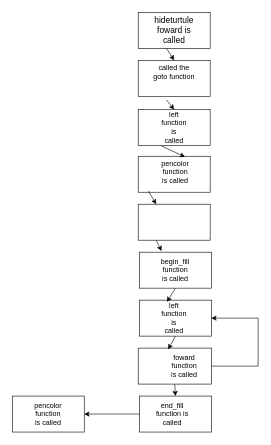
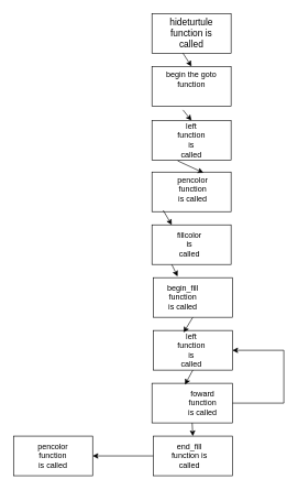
  <mxCell id="0" />
  <mxCell id="1" parent="0" />
  <mxCell id="2" value="" style="rounded=0;whiteSpace=wrap;html=1;" vertex="1" parent="1"><mxGeometry x="230" width="120" height="60" as="geometry" y="20" /></mxCell>
  <mxCell id="3" value="" style="rounded=0;whiteSpace=wrap;html=1;" vertex="1" parent="1"><mxGeometry x="230" y="100" width="120" height="60" as="geometry" /></mxCell>
  <mxCell id="4" value="" style="rounded=0;whiteSpace=wrap;html=1;" vertex="1" parent="1"><mxGeometry x="230" y="182" width="120" height="60" as="geometry" /></mxCell>
  <mxCell id="5" value="" style="rounded=0;whiteSpace=wrap;html=1;" vertex="1" parent="1"><mxGeometry x="230" y="340" width="120" height="60" as="geometry" /></mxCell>
  <mxCell id="6" value="" style="rounded=0;whiteSpace=wrap;html=1;" vertex="1" parent="1"><mxGeometry x="230" y="260" width="120" height="60" as="geometry" /></mxCell>
- <mxCell id="7" value="&lt;font style=&quot;font-size: 14px&quot;&gt;hideturtule foward is called&lt;/font&gt;" style="text;html=1;strokeColor=none;fillColor=none;align=center;verticalAlign=middle;whiteSpace=wrap;rounded=0;" vertex="1" parent="1"><mxGeometry x="270" y="40" width="40" height="20" as="geometry" /></mxCell>
- <mxCell id="8" value="called the goto function" style="text;html=1;strokeColor=none;fillColor=none;align=center;verticalAlign=middle;whiteSpace=wrap;rounded=0;" vertex="1" parent="1"><mxGeometry x="250" y="110" width="80" height="20" as="geometry" /></mxCell>
+ <mxCell id="7" value="&lt;font style=&quot;font-size: 14px&quot;&gt;hideturtule function is called&lt;/font&gt;" style="text;html=1;strokeColor=none;fillColor=none;align=center;verticalAlign=middle;whiteSpace=wrap;rounded=0;" vertex="1" parent="1"><mxGeometry x="270" y="40" width="40" height="20" as="geometry" /></mxCell>
+ <mxCell id="8" value="begin the goto function" style="text;html=1;strokeColor=none;fillColor=none;align=center;verticalAlign=middle;whiteSpace=wrap;rounded=0;" vertex="1" parent="1"><mxGeometry x="250" y="110" width="80" height="20" as="geometry" /></mxCell>
  <mxCell id="9" value="left function is called" style="text;html=1;strokeColor=none;fillColor=none;align=center;verticalAlign=middle;whiteSpace=wrap;rounded=0;" vertex="1" parent="1"><mxGeometry x="270" y="202" width="40" height="20" as="geometry" /></mxCell>
  <mxCell id="10" value="pencolor function is called" style="text;html=1;strokeColor=none;fillColor=none;align=center;verticalAlign=middle;whiteSpace=wrap;rounded=0;" vertex="1" parent="1"><mxGeometry x="267" y="276" width="50" height="20" as="geometry" /></mxCell>
+ <mxCell id="11" value="fillcolor is called" style="text;html=1;strokeColor=none;fillColor=none;align=center;verticalAlign=middle;whiteSpace=wrap;rounded=0;" vertex="1" parent="1"><mxGeometry x="267" y="360" width="40" height="20" as="geometry" /></mxCell>
  <mxCell id="12" value="" style="rounded=0;whiteSpace=wrap;html=1;" vertex="1" parent="1"><mxGeometry x="232" y="500" width="120" height="60" as="geometry" /></mxCell>
  <mxCell id="13" value="" style="rounded=0;whiteSpace=wrap;html=1;" vertex="1" parent="1"><mxGeometry x="232" y="420" width="120" height="60" as="geometry" /></mxCell>
- <mxCell id="14" value="begin_fill function is called" style="text;html=1;strokeColor=none;fillColor=none;align=center;verticalAlign=middle;whiteSpace=wrap;rounded=0;" vertex="1" parent="1"><mxGeometry x="272" y="440" width="40" height="20" as="geometry" /></mxCell>
+ <mxCell id="14" value="begin_fill function is called" style="text;html=1;strokeColor=none;fillColor=none;align=center;verticalAlign=middle;whiteSpace=wrap;rounded=0;" vertex="1" parent="1"><mxGeometry x="257" y="440" width="40" height="20" as="geometry" /></mxCell>
  <mxCell id="15" value="left function is called" style="text;html=1;strokeColor=none;fillColor=none;align=center;verticalAlign=middle;whiteSpace=wrap;rounded=0;" vertex="1" parent="1"><mxGeometry x="270" y="510" width="40" height="40" as="geometry" /></mxCell>
  <mxCell id="16" value="" style="rounded=0;whiteSpace=wrap;html=1;" vertex="1" parent="1"><mxGeometry x="230" y="580" width="122" height="60" as="geometry" /></mxCell>
  <mxCell id="17" value="foward function is called" style="text;html=1;strokeColor=none;fillColor=none;align=center;verticalAlign=middle;whiteSpace=wrap;rounded=0;" vertex="1" parent="1"><mxGeometry x="279" y="600" width="56" height="20" as="geometry" /></mxCell>
  <mxCell id="18" value="" style="rounded=0;whiteSpace=wrap;html=1;" vertex="1" parent="1"><mxGeometry x="232" y="660" width="120" height="60" as="geometry" /></mxCell>
  <mxCell id="19" value="" style="rounded=0;whiteSpace=wrap;html=1;" vertex="1" parent="1"><mxGeometry x="20" y="660" width="120" height="60" as="geometry" /></mxCell>
  <mxCell id="20" value="end_fill function is called" style="text;html=1;strokeColor=none;fillColor=none;align=center;verticalAlign=middle;whiteSpace=wrap;rounded=0;" vertex="1" parent="1"><mxGeometry x="254" y="670" width="66" height="40" as="geometry" /></mxCell>
  <mxCell id="21" value="pencolor function is called" style="text;html=1;strokeColor=none;fillColor=none;align=center;verticalAlign=middle;whiteSpace=wrap;rounded=0;" vertex="1" parent="1"><mxGeometry x="55" y="680" width="50" height="20" as="geometry" /></mxCell>
  <mxCell id="22" value="" style="endArrow=classic;html=1;exitX=0.392;exitY=1.1;exitDx=0;exitDy=0;exitPerimeter=0;entryX=0.5;entryY=0;entryDx=0;entryDy=0;" edge="1" parent="1" source="3" target="4"><mxGeometry width="50" height="50" relative="1" as="geometry"><mxPoint x="140" y="430" as="sourcePoint" /><mxPoint x="190" y="380" as="targetPoint" /></mxGeometry></mxCell>
  <mxCell id="23" value="" style="endArrow=classic;html=1;exitX=0.392;exitY=1;exitDx=0;exitDy=0;exitPerimeter=0;" edge="1" parent="1" source="2"><mxGeometry width="50" height="50" relative="1" as="geometry"><mxPoint x="140" y="430" as="sourcePoint" /><mxPoint x="290" y="100" as="targetPoint" /></mxGeometry></mxCell>
  <mxCell id="24" value="" style="endArrow=classic;html=1;exitX=0.325;exitY=1.017;exitDx=0;exitDy=0;exitPerimeter=0;entryX=0.65;entryY=0.017;entryDx=0;entryDy=0;entryPerimeter=0;" edge="1" parent="1" source="4" target="6"><mxGeometry width="50" height="50" relative="1" as="geometry"><mxPoint x="140" y="430" as="sourcePoint" /><mxPoint x="190" y="380" as="targetPoint" /></mxGeometry></mxCell>
  <mxCell id="25" value="" style="endArrow=classic;html=1;exitX=0.142;exitY=0.967;exitDx=0;exitDy=0;exitPerimeter=0;entryX=0.25;entryY=0;entryDx=0;entryDy=0;" edge="1" parent="1" source="6" target="5"><mxGeometry width="50" height="50" relative="1" as="geometry"><mxPoint x="140" y="430" as="sourcePoint" /><mxPoint x="190" y="380" as="targetPoint" /></mxGeometry></mxCell>
  <mxCell id="26" value="" style="endArrow=classic;html=1;exitX=0.25;exitY=1;exitDx=0;exitDy=0;entryX=0.308;entryY=-0.033;entryDx=0;entryDy=0;entryPerimeter=0;" edge="1" parent="1" source="5" target="13"><mxGeometry width="50" height="50" relative="1" as="geometry"><mxPoint x="140" y="430" as="sourcePoint" /><mxPoint x="190" y="380" as="targetPoint" /></mxGeometry></mxCell>
  <mxCell id="27" value="" style="endArrow=classic;html=1;exitX=0.5;exitY=1;exitDx=0;exitDy=0;entryX=0.5;entryY=0;entryDx=0;entryDy=0;" edge="1" parent="1" source="16" target="18"><mxGeometry width="50" height="50" relative="1" as="geometry"><mxPoint x="140" y="430" as="sourcePoint" /><mxPoint x="190" y="380" as="targetPoint" /></mxGeometry></mxCell>
  <mxCell id="28" value="" style="endArrow=classic;html=1;exitX=0.5;exitY=1;exitDx=0;exitDy=0;entryX=0.383;entryY=0.05;entryDx=0;entryDy=0;entryPerimeter=0;" edge="1" parent="1" source="13" target="12"><mxGeometry width="50" height="50" relative="1" as="geometry"><mxPoint x="140" y="430" as="sourcePoint" /><mxPoint x="190" y="380" as="targetPoint" /></mxGeometry></mxCell>
  <mxCell id="29" value="" style="endArrow=classic;html=1;exitX=0.5;exitY=1;exitDx=0;exitDy=0;entryX=0.41;entryY=0.033;entryDx=0;entryDy=0;entryPerimeter=0;" edge="1" parent="1" source="12" target="16"><mxGeometry width="50" height="50" relative="1" as="geometry"><mxPoint x="140" y="430" as="sourcePoint" /><mxPoint x="190" y="380" as="targetPoint" /></mxGeometry></mxCell>
  <mxCell id="30" value="" style="endArrow=none;html=1;exitX=1;exitY=0.5;exitDx=0;exitDy=0;" edge="1" parent="1" source="16"><mxGeometry width="50" height="50" relative="1" as="geometry"><mxPoint x="140" y="430" as="sourcePoint" /><mxPoint x="430" y="610" as="targetPoint" /></mxGeometry></mxCell>
  <mxCell id="31" value="" style="endArrow=none;html=1;" edge="1" parent="1"><mxGeometry width="50" height="50" relative="1" as="geometry"><mxPoint x="430" y="610" as="sourcePoint" /><mxPoint x="430" y="530" as="targetPoint" /></mxGeometry></mxCell>
  <mxCell id="32" value="" style="endArrow=classic;html=1;" edge="1" parent="1" target="12"><mxGeometry width="50" height="50" relative="1" as="geometry"><mxPoint x="430" y="530" as="sourcePoint" /><mxPoint x="190" y="380" as="targetPoint" /></mxGeometry></mxCell>
  <mxCell id="33" value="" style="endArrow=classic;html=1;exitX=0;exitY=0.5;exitDx=0;exitDy=0;" edge="1" parent="1" source="18"><mxGeometry width="50" height="50" relative="1" as="geometry"><mxPoint x="140" y="430" as="sourcePoint" /><mxPoint x="140" y="690" as="targetPoint" /></mxGeometry></mxCell>
